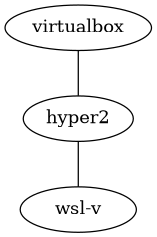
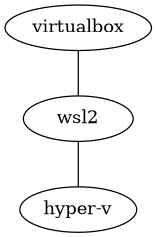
  digraph {
    edge [dir=none]
-   wsl2 [label=hyper2]
-   "hyper-v" [label="wsl-v"]
+   wsl2
+   "hyper-v"
    virtualbox
    wsl2 -> "hyper-v"
    virtualbox -> wsl2
  }
